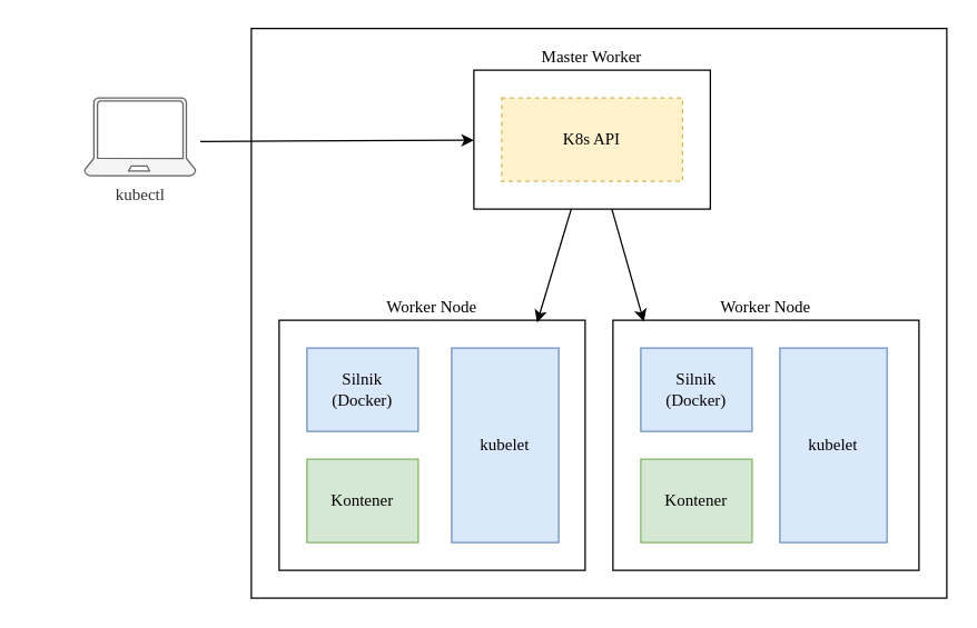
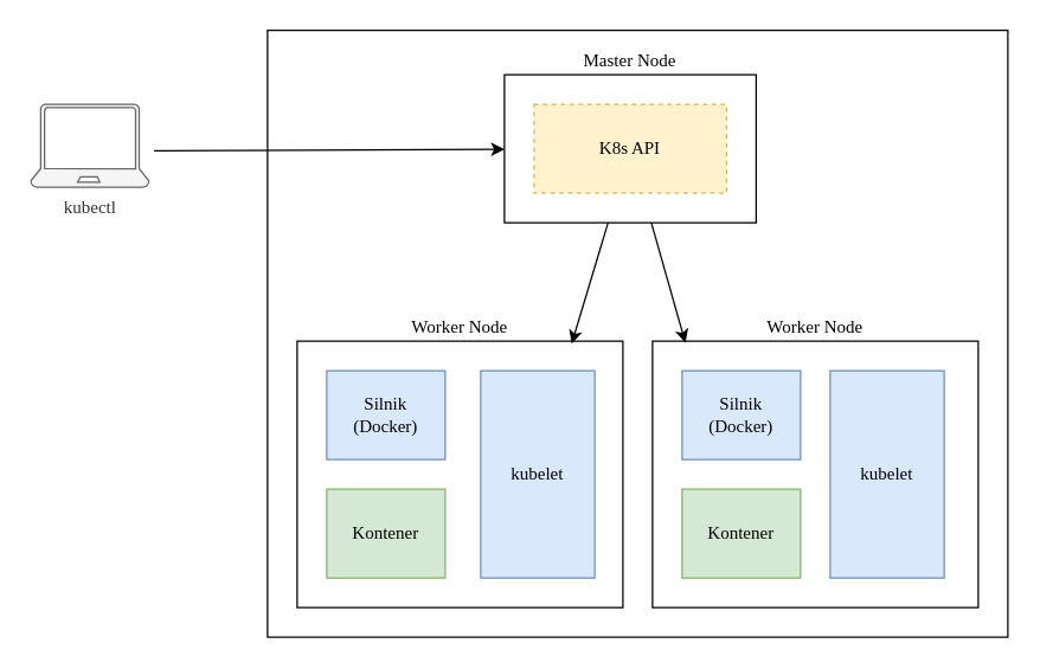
  <mxCell id="0" />
  <mxCell id="1" parent="0" />
  <mxCell id="2" value="" style="rounded=0;whiteSpace=wrap;html=1;fontSize=24;" parent="1" vertex="1"><mxGeometry x="180" y="20" width="500" height="410" as="geometry" /></mxCell>
- <mxCell id="3" value="Master Worker" style="rounded=0;whiteSpace=wrap;html=1;fontSize=12;fontFamily=Archia;labelPosition=center;verticalLabelPosition=top;align=center;verticalAlign=bottom;" parent="1" vertex="1"><mxGeometry x="340" y="50" width="170" height="100" as="geometry" /></mxCell>
+ <mxCell id="3" value="Master Node" style="rounded=0;whiteSpace=wrap;html=1;fontSize=12;fontFamily=Archia;labelPosition=center;verticalLabelPosition=top;align=center;verticalAlign=bottom;" parent="1" vertex="1"><mxGeometry x="340" y="50" width="170" height="100" as="geometry" /></mxCell>
  <mxCell id="4" value="Worker Node" style="rounded=0;whiteSpace=wrap;html=1;fontSize=12;fontFamily=Archia;labelPosition=center;verticalLabelPosition=top;align=center;verticalAlign=bottom;" parent="1" vertex="1"><mxGeometry x="200" y="230" width="220" height="180" as="geometry" /></mxCell>
  <mxCell id="5" value="Worker Node" style="rounded=0;whiteSpace=wrap;html=1;fontSize=12;fontFamily=Archia;labelPosition=center;verticalLabelPosition=top;align=center;verticalAlign=bottom;" parent="1" vertex="1"><mxGeometry x="440" y="230" width="220" height="180" as="geometry" /></mxCell>
  <mxCell id="6" value="Silnik&lt;br&gt;(Docker)" style="rounded=0;whiteSpace=wrap;html=1;fontFamily=Archia;fontSize=12;fillColor=#dae8fc;strokeColor=#6c8ebf;" parent="1" vertex="1"><mxGeometry x="220" y="250" width="80" height="60" as="geometry" /></mxCell>
  <mxCell id="7" value="Kontener" style="rounded=0;whiteSpace=wrap;html=1;fontFamily=Archia;fontSize=12;fillColor=#d5e8d4;strokeColor=#82b366;" parent="1" vertex="1"><mxGeometry x="220" y="330" width="80" height="60" as="geometry" /></mxCell>
  <mxCell id="8" value="Silnik&lt;br&gt;(Docker)" style="rounded=0;whiteSpace=wrap;html=1;fontFamily=Archia;fontSize=12;fillColor=#dae8fc;strokeColor=#6c8ebf;" parent="1" vertex="1"><mxGeometry x="460" y="250" width="80" height="60" as="geometry" /></mxCell>
  <mxCell id="9" value="Kontener" style="rounded=0;whiteSpace=wrap;html=1;fontFamily=Archia;fontSize=12;fillColor=#d5e8d4;strokeColor=#82b366;" parent="1" vertex="1"><mxGeometry x="460" y="330" width="80" height="60" as="geometry" /></mxCell>
  <mxCell id="10" value="K8s API" style="rounded=0;whiteSpace=wrap;html=1;fontFamily=Archia;fontSize=12;fillColor=#fff2cc;strokeColor=#d6b656;dashed=1;" parent="1" vertex="1"><mxGeometry x="360" y="70" width="130" height="60" as="geometry" /></mxCell>
  <mxCell id="11" value="" style="endArrow=classic;html=1;fontFamily=Archia;fontSize=12;entryX=0.843;entryY=0.009;entryDx=0;entryDy=0;entryPerimeter=0;" parent="1" source="3" target="4" edge="1"><mxGeometry width="50" height="50" relative="1" as="geometry"><mxPoint x="348" y="200" as="sourcePoint" /><mxPoint x="398" y="150" as="targetPoint" /></mxGeometry></mxCell>
  <mxCell id="12" value="" style="endArrow=classic;html=1;fontFamily=Archia;fontSize=12;entryX=0.101;entryY=0.006;entryDx=0;entryDy=0;entryPerimeter=0;" parent="1" source="3" target="5" edge="1"><mxGeometry width="50" height="50" relative="1" as="geometry"><mxPoint x="386.062" y="160" as="sourcePoint" /><mxPoint x="363.31" y="241.62" as="targetPoint" /></mxGeometry></mxCell>
- <mxCell id="13" value="kubectl" style="verticalLabelPosition=bottom;html=1;verticalAlign=top;align=center;strokeColor=#666666;fillColor=#f5f5f5;shape=mxgraph.azure.laptop;pointerEvents=1;fontFamily=Archia;fontSize=12;fontColor=#333333;" parent="1" vertex="1"><mxGeometry x="60" y="70" width="80" height="56" as="geometry" /></mxCell>
+ <mxCell id="13" value="kubectl" style="verticalLabelPosition=bottom;html=1;verticalAlign=top;align=center;strokeColor=#666666;fillColor=#f5f5f5;shape=mxgraph.azure.laptop;pointerEvents=1;fontFamily=Archia;fontSize=12;fontColor=#333333;" parent="1" vertex="1"><mxGeometry x="20" y="70" width="80" height="56" as="geometry" /></mxCell>
  <mxCell id="14" value="" style="endArrow=classic;html=1;fontFamily=Archia;fontSize=12;exitX=1.042;exitY=0.56;exitDx=0;exitDy=0;exitPerimeter=0;" parent="1" source="13" target="3" edge="1"><mxGeometry width="50" height="50" relative="1" as="geometry"><mxPoint x="30" y="500" as="sourcePoint" /><mxPoint x="120" y="140" as="targetPoint" /></mxGeometry></mxCell>
  <mxCell id="15" value="kubelet" style="rounded=0;whiteSpace=wrap;html=1;fontFamily=Archia;fontSize=12;fillColor=#dae8fc;strokeColor=#6c8ebf;" parent="1" vertex="1"><mxGeometry x="324" y="250" width="77" height="140" as="geometry" /></mxCell>
  <mxCell id="16" value="kubelet" style="rounded=0;whiteSpace=wrap;html=1;fontFamily=Archia;fontSize=12;fillColor=#dae8fc;strokeColor=#6c8ebf;" parent="1" vertex="1"><mxGeometry x="560" y="250" width="77" height="140" as="geometry" /></mxCell>
